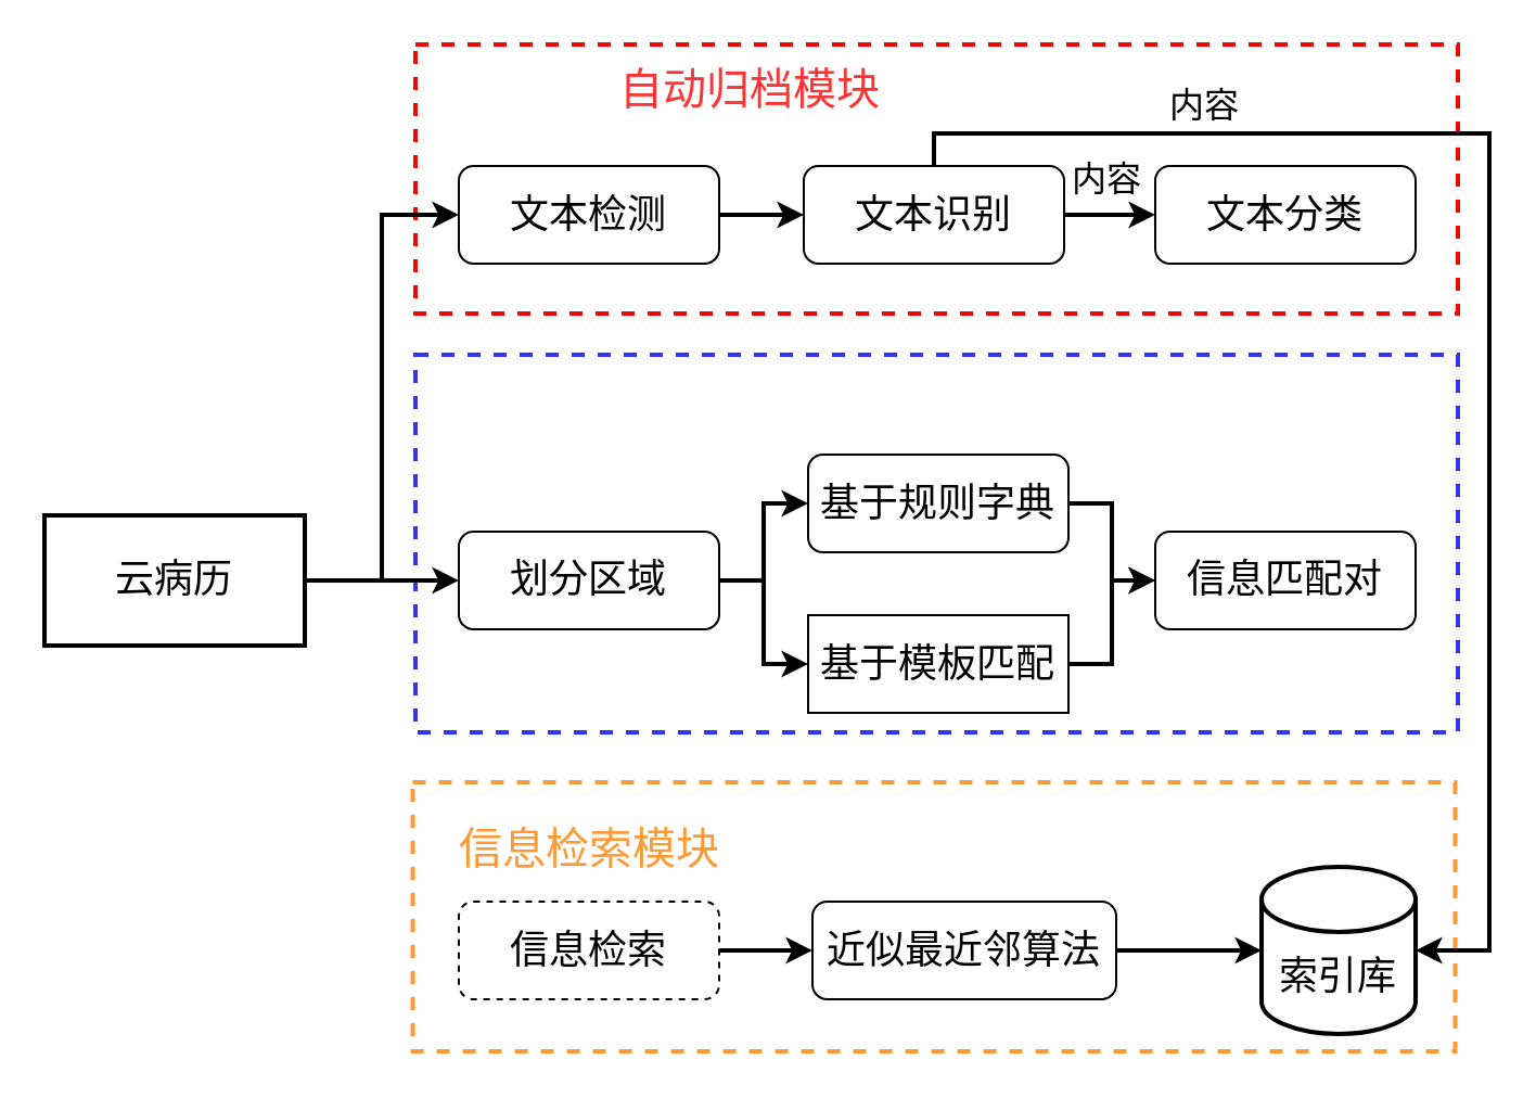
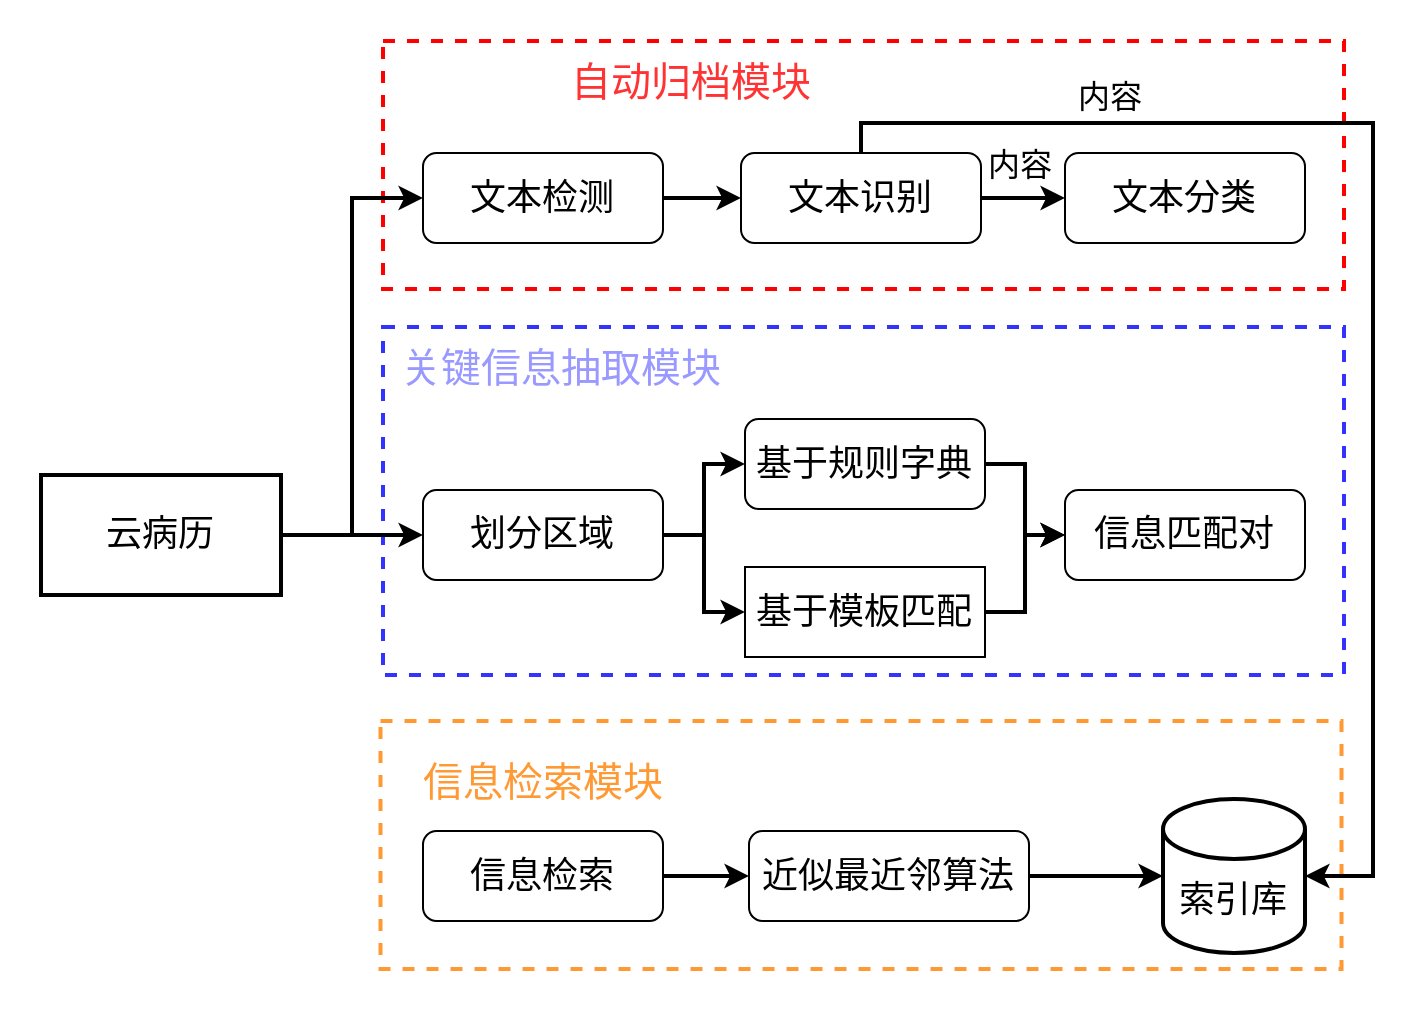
  <mxCell id="0" />
  <mxCell id="1" parent="0" />
  <mxCell id="2" value="" style="rounded=0;whiteSpace=wrap;html=1;fontSize=18;dashed=1;strokeColor=#FF9933;strokeWidth=2;fontColor=#9999FF;" vertex="1" parent="1"><mxGeometry x="189.75" y="360" width="480.5" height="124" as="geometry" /></mxCell>
  <mxCell id="3" value="" style="rounded=0;whiteSpace=wrap;html=1;fontSize=18;dashed=1;strokeColor=#3333FF;strokeWidth=2;fontColor=#9999FF;" vertex="1" parent="1"><mxGeometry x="191" y="163" width="480.5" height="174" as="geometry" /></mxCell>
  <mxCell id="4" value="" style="rounded=0;whiteSpace=wrap;html=1;fontSize=18;dashed=1;strokeColor=#FF0000;strokeWidth=2;fontColor=#FF3333;" vertex="1" parent="1"><mxGeometry x="191" y="20" width="480.5" height="124" as="geometry" /></mxCell>
  <mxCell id="5" style="edgeStyle=orthogonalEdgeStyle;rounded=0;orthogonalLoop=1;jettySize=auto;html=1;entryX=0;entryY=0.5;entryDx=0;entryDy=0;fontSize=18;fontColor=#FF0000;strokeWidth=2;" edge="1" parent="1" source="6" target="10"><mxGeometry relative="1" as="geometry" /></mxCell>
  <mxCell id="6" value="文本检测" style="rounded=1;whiteSpace=wrap;html=1;fontSize=18;" vertex="1" parent="1"><mxGeometry x="211" y="76" width="120" height="45" as="geometry" /></mxCell>
  <mxCell id="7" value="&lt;font style=&quot;font-size: 20px;&quot;&gt;自动归档模块&lt;/font&gt;" style="text;html=1;strokeColor=none;fillColor=none;align=center;verticalAlign=middle;whiteSpace=wrap;rounded=0;dashed=1;fontSize=18;fontColor=#FF3333;" vertex="1" parent="1"><mxGeometry x="283" y="22" width="125" height="37" as="geometry" /></mxCell>
  <mxCell id="8" style="edgeStyle=orthogonalEdgeStyle;rounded=0;orthogonalLoop=1;jettySize=auto;html=1;fontSize=18;fontColor=#FF0000;strokeWidth=2;" edge="1" parent="1" source="10" target="11"><mxGeometry relative="1" as="geometry" /></mxCell>
  <mxCell id="9" style="edgeStyle=orthogonalEdgeStyle;rounded=0;orthogonalLoop=1;jettySize=auto;html=1;entryX=1;entryY=0.5;entryDx=0;entryDy=0;entryPerimeter=0;fontSize=16;fontColor=#000000;strokeWidth=2;" edge="1" parent="1" source="10" target="28"><mxGeometry relative="1" as="geometry"><Array as="points"><mxPoint x="430" y="61" /><mxPoint x="686" y="61" /><mxPoint x="686" y="438" /></Array></mxGeometry></mxCell>
  <mxCell id="10" value="文本识别" style="rounded=1;whiteSpace=wrap;html=1;fontSize=18;" vertex="1" parent="1"><mxGeometry x="370" y="76" width="120" height="45" as="geometry" /></mxCell>
  <mxCell id="11" value="文本分类" style="rounded=1;whiteSpace=wrap;html=1;fontSize=18;" vertex="1" parent="1"><mxGeometry x="532" y="76" width="120" height="45" as="geometry" /></mxCell>
  <mxCell id="12" style="edgeStyle=orthogonalEdgeStyle;rounded=0;orthogonalLoop=1;jettySize=auto;html=1;entryX=0;entryY=0.5;entryDx=0;entryDy=0;fontSize=18;fontColor=#9999FF;strokeWidth=2;" edge="1" parent="1" source="14" target="6"><mxGeometry relative="1" as="geometry" /></mxCell>
  <mxCell id="13" style="edgeStyle=orthogonalEdgeStyle;rounded=0;orthogonalLoop=1;jettySize=auto;html=1;fontSize=18;fontColor=#9999FF;strokeWidth=2;" edge="1" parent="1" source="14" target="17"><mxGeometry relative="1" as="geometry" /></mxCell>
  <mxCell id="14" value="云病历" style="rounded=0;whiteSpace=wrap;html=1;fontSize=18;fontColor=#000000;strokeColor=#000000;strokeWidth=2;" vertex="1" parent="1"><mxGeometry x="20" y="237" width="120" height="60" as="geometry" /></mxCell>
  <mxCell id="15" style="edgeStyle=orthogonalEdgeStyle;rounded=0;orthogonalLoop=1;jettySize=auto;html=1;entryX=0;entryY=0.5;entryDx=0;entryDy=0;fontSize=18;fontColor=#000000;strokeWidth=2;" edge="1" parent="1" source="17" target="21"><mxGeometry relative="1" as="geometry" /></mxCell>
  <mxCell id="16" style="edgeStyle=orthogonalEdgeStyle;rounded=0;orthogonalLoop=1;jettySize=auto;html=1;entryX=0;entryY=0.5;entryDx=0;entryDy=0;fontSize=18;fontColor=#000000;strokeWidth=2;" edge="1" parent="1" source="17" target="22"><mxGeometry relative="1" as="geometry" /></mxCell>
  <mxCell id="17" value="划分区域" style="rounded=1;whiteSpace=wrap;html=1;fontSize=18;" vertex="1" parent="1"><mxGeometry x="211" y="244.5" width="120" height="45" as="geometry" /></mxCell>
  <mxCell id="18" value="信息匹配对" style="rounded=1;whiteSpace=wrap;html=1;fontSize=18;" vertex="1" parent="1"><mxGeometry x="532" y="244.5" width="120" height="45" as="geometry" /></mxCell>
  <mxCell id="19" style="edgeStyle=orthogonalEdgeStyle;rounded=0;orthogonalLoop=1;jettySize=auto;html=1;entryX=0;entryY=0.5;entryDx=0;entryDy=0;fontSize=18;fontColor=#000000;strokeWidth=2;" edge="1" parent="1" source="22" target="18"><mxGeometry relative="1" as="geometry" /></mxCell>
  <mxCell id="20" style="edgeStyle=orthogonalEdgeStyle;rounded=0;orthogonalLoop=1;jettySize=auto;html=1;entryX=0;entryY=0.5;entryDx=0;entryDy=0;fontSize=18;fontColor=#000000;strokeWidth=2;" edge="1" parent="1" source="21" target="18"><mxGeometry relative="1" as="geometry" /></mxCell>
  <mxCell id="21" value="基于规则字典" style="rounded=1;whiteSpace=wrap;html=1;fontSize=18;" vertex="1" parent="1"><mxGeometry x="372" y="209" width="120" height="45" as="geometry" /></mxCell>
  <mxCell id="22" value="基于模板匹配" style="whiteSpace=wrap;html=1;fontSize=18;rounded=0;" vertex="1" parent="1"><mxGeometry x="372" y="283" width="120" height="45" as="geometry" /></mxCell>
+ <mxCell id="23" value="&lt;font style=&quot;font-size: 20px;&quot;&gt;关键信息抽取模块&lt;/font&gt;" style="text;html=1;strokeColor=none;fillColor=none;align=center;verticalAlign=middle;whiteSpace=wrap;rounded=0;dashed=1;fontSize=18;fontColor=#9999FF;" vertex="1" parent="1"><mxGeometry x="198" y="165" width="165" height="37" as="geometry" /></mxCell>
  <mxCell id="24" style="edgeStyle=orthogonalEdgeStyle;rounded=0;orthogonalLoop=1;jettySize=auto;html=1;fontSize=18;fontColor=#000000;strokeWidth=2;" edge="1" parent="1" source="25" target="27"><mxGeometry relative="1" as="geometry" /></mxCell>
- <mxCell id="25" value="信息检索" style="rounded=1;whiteSpace=wrap;html=1;fontSize=18;dashed=1;" vertex="1" parent="1"><mxGeometry x="211" y="415" width="120" height="45" as="geometry" /></mxCell>
+ <mxCell id="25" value="信息检索" style="rounded=1;whiteSpace=wrap;html=1;fontSize=18;" vertex="1" parent="1"><mxGeometry x="211" y="415" width="120" height="45" as="geometry" /></mxCell>
  <mxCell id="26" style="edgeStyle=orthogonalEdgeStyle;rounded=0;orthogonalLoop=1;jettySize=auto;html=1;entryX=0;entryY=0.5;entryDx=0;entryDy=0;entryPerimeter=0;fontSize=18;fontColor=#000000;strokeWidth=2;" edge="1" parent="1" source="27" target="28"><mxGeometry relative="1" as="geometry" /></mxCell>
  <mxCell id="27" value="近似最近邻算法" style="rounded=1;whiteSpace=wrap;html=1;fontSize=18;" vertex="1" parent="1"><mxGeometry x="374" y="415" width="140" height="45" as="geometry" /></mxCell>
  <mxCell id="28" value="索引库" style="shape=cylinder3;whiteSpace=wrap;html=1;boundedLbl=1;backgroundOutline=1;size=15;fontSize=18;fontColor=#000000;strokeColor=#000000;strokeWidth=2;" vertex="1" parent="1"><mxGeometry x="581" y="399" width="71" height="77" as="geometry" /></mxCell>
  <mxCell id="29" value="&lt;font style=&quot;font-size: 20px;&quot;&gt;信息检索模块&lt;/font&gt;" style="text;html=1;strokeColor=none;fillColor=none;align=center;verticalAlign=middle;whiteSpace=wrap;rounded=0;dashed=1;fontSize=18;fontColor=#FF9933;" vertex="1" parent="1"><mxGeometry x="208" y="372" width="127" height="37" as="geometry" /></mxCell>
  <mxCell id="30" value="&lt;font style=&quot;font-size: 16px;&quot;&gt;内容&lt;/font&gt;" style="text;html=1;strokeColor=none;fillColor=none;align=center;verticalAlign=middle;whiteSpace=wrap;rounded=0;fontSize=18;fontColor=#000000;" vertex="1" parent="1"><mxGeometry x="525" y="33" width="60" height="30" as="geometry" /></mxCell>
  <mxCell id="31" value="&lt;font style=&quot;font-size: 16px;&quot;&gt;内容&lt;/font&gt;" style="text;html=1;strokeColor=none;fillColor=none;align=center;verticalAlign=middle;whiteSpace=wrap;rounded=0;fontSize=18;fontColor=#000000;" vertex="1" parent="1"><mxGeometry x="480" y="67" width="60" height="30" as="geometry" /></mxCell>
